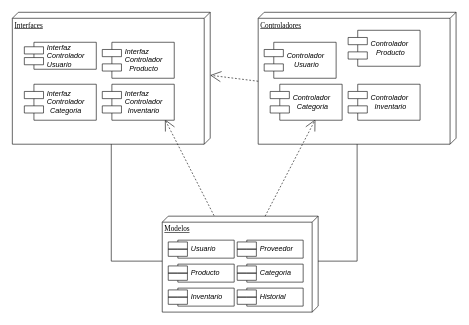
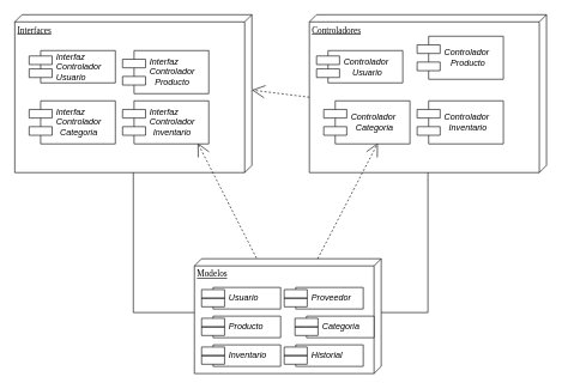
  <mxCell id="0" />
  <mxCell id="1" parent="0" />
  <mxCell id="2" value="Interfaces" style="verticalAlign=top;align=left;spacingTop=8;spacingLeft=2;spacingRight=12;shape=cube;size=10;direction=south;fontStyle=4;html=1;rounded=0;shadow=0;comic=0;labelBackgroundColor=none;strokeWidth=1;fontFamily=Verdana;fontSize=12" parent="1" vertex="1"><mxGeometry x="20" y="20" width="330" height="220" as="geometry" /></mxCell>
  <mxCell id="3" value="Controladores" style="verticalAlign=top;align=left;spacingTop=8;spacingLeft=2;spacingRight=12;shape=cube;size=10;direction=south;fontStyle=4;html=1;rounded=0;shadow=0;comic=0;labelBackgroundColor=none;strokeWidth=1;fontFamily=Verdana;fontSize=12" parent="1" vertex="1"><mxGeometry x="430" y="20" width="330" height="220" as="geometry" /></mxCell>
  <mxCell id="4" value="Modelos" style="verticalAlign=top;align=left;spacingTop=8;spacingLeft=2;spacingRight=12;shape=cube;size=10;direction=south;fontStyle=4;html=1;rounded=0;shadow=0;comic=0;labelBackgroundColor=none;strokeWidth=1;fontFamily=Verdana;fontSize=12" parent="1" vertex="1"><mxGeometry x="270" y="360" width="260" height="160" as="geometry" /></mxCell>
  <mxCell id="5" value="&lt;span style=&quot;font-family: Helvetica; font-style: italic; text-align: center;&quot;&gt;Interfaz&amp;nbsp;&lt;/span&gt;&lt;div&gt;&lt;span style=&quot;font-family: Helvetica; font-style: italic; text-align: center;&quot;&gt;Controlador&lt;/span&gt;&lt;div&gt;&lt;span style=&quot;font-family: Helvetica; font-style: italic; text-align: center;&quot;&gt;Usuario&lt;/span&gt;&lt;/div&gt;&lt;/div&gt;" style="shape=component;align=left;spacingLeft=36;rounded=0;shadow=0;comic=0;labelBackgroundColor=none;strokeWidth=1;fontFamily=Verdana;fontSize=12;html=1;" parent="1" vertex="1"><mxGeometry x="40" y="70" width="120" height="45" as="geometry" /></mxCell>
  <mxCell id="6" style="edgeStyle=none;rounded=0;html=1;dashed=1;labelBackgroundColor=none;startArrow=none;startFill=0;startSize=8;endArrow=open;endFill=0;endSize=16;fontFamily=Verdana;fontSize=12;exitX=-0.006;exitY=0.668;exitDx=0;exitDy=0;exitPerimeter=0;" parent="1" source="4" edge="1"><mxGeometry relative="1" as="geometry"><mxPoint x="384.4" y="410" as="sourcePoint" /><mxPoint x="274.614" y="198.872" as="targetPoint" /></mxGeometry></mxCell>
  <mxCell id="7" style="edgeStyle=none;rounded=0;html=1;dashed=1;labelBackgroundColor=none;startArrow=none;startFill=0;startSize=8;endArrow=open;endFill=0;endSize=16;fontFamily=Verdana;fontSize=12;" parent="1" source="4" edge="1"><mxGeometry relative="1" as="geometry"><mxPoint x="525.313" y="198.833" as="targetPoint" /></mxGeometry></mxCell>
  <mxCell id="8" style="edgeStyle=orthogonalEdgeStyle;rounded=0;html=1;labelBackgroundColor=none;startArrow=none;startFill=0;startSize=8;endArrow=none;endFill=0;endSize=16;fontFamily=Verdana;fontSize=12;" parent="1" source="4" target="3" edge="1"><mxGeometry relative="1" as="geometry"><Array as="points"><mxPoint x="595" y="435" /></Array></mxGeometry></mxCell>
  <mxCell id="9" style="edgeStyle=orthogonalEdgeStyle;rounded=0;html=1;labelBackgroundColor=none;startArrow=none;startFill=0;startSize=8;endArrow=none;endFill=0;endSize=16;fontFamily=Verdana;fontSize=12;" parent="1" source="4" target="2" edge="1"><mxGeometry relative="1" as="geometry"><Array as="points"><mxPoint x="185" y="435" /></Array></mxGeometry></mxCell>
  <mxCell id="10" value="&lt;span style=&quot;font-family: Helvetica; font-style: italic; text-align: center;&quot;&gt;Interfaz&amp;nbsp;&lt;/span&gt;&lt;div&gt;&lt;span style=&quot;font-family: Helvetica; font-style: italic; text-align: center;&quot;&gt;Controlador&lt;/span&gt;&lt;div style=&quot;text-align: center;&quot;&gt;&lt;font face=&quot;Helvetica&quot;&gt;&lt;i&gt;Producto&lt;/i&gt;&lt;/font&gt;&lt;/div&gt;&lt;/div&gt;" style="shape=component;align=left;spacingLeft=36;rounded=0;shadow=0;comic=0;labelBackgroundColor=none;strokeWidth=1;fontFamily=Verdana;fontSize=12;html=1;" vertex="1" parent="1"><mxGeometry x="170" y="70" width="120" height="60" as="geometry" /></mxCell>
  <mxCell id="11" value="&lt;span style=&quot;font-family: Helvetica; font-style: italic; text-align: center;&quot;&gt;Interfaz&amp;nbsp;&lt;/span&gt;&lt;div&gt;&lt;span style=&quot;font-family: Helvetica; font-style: italic; text-align: center;&quot;&gt;Controlador&lt;/span&gt;&lt;div style=&quot;text-align: center;&quot;&gt;&lt;font face=&quot;Helvetica&quot;&gt;&lt;i&gt;Categoria&lt;/i&gt;&lt;/font&gt;&lt;/div&gt;&lt;/div&gt;" style="shape=component;align=left;spacingLeft=36;rounded=0;shadow=0;comic=0;labelBackgroundColor=none;strokeWidth=1;fontFamily=Verdana;fontSize=12;html=1;" vertex="1" parent="1"><mxGeometry x="40" y="140" width="120" height="60" as="geometry" /></mxCell>
  <mxCell id="12" value="&lt;span style=&quot;font-family: Helvetica; font-style: italic; text-align: center;&quot;&gt;Interfaz&amp;nbsp;&lt;/span&gt;&lt;div&gt;&lt;span style=&quot;font-family: Helvetica; font-style: italic; text-align: center;&quot;&gt;Controlador&lt;/span&gt;&lt;div style=&quot;text-align: center;&quot;&gt;&lt;font face=&quot;Helvetica&quot;&gt;&lt;i&gt;Inventario&lt;/i&gt;&lt;/font&gt;&lt;/div&gt;&lt;/div&gt;" style="shape=component;align=left;spacingLeft=36;rounded=0;shadow=0;comic=0;labelBackgroundColor=none;strokeWidth=1;fontFamily=Verdana;fontSize=12;html=1;" vertex="1" parent="1"><mxGeometry x="170" y="140" width="120" height="60" as="geometry" /></mxCell>
- <mxCell id="13" value="&lt;div style=&quot;text-align: center;&quot;&gt;&lt;font face=&quot;Helvetica&quot;&gt;&lt;i&gt;Controlador&amp;nbsp;&lt;/i&gt;&lt;/font&gt;&lt;/div&gt;&lt;div style=&quot;text-align: center;&quot;&gt;&lt;font face=&quot;Helvetica&quot;&gt;&lt;i&gt;Usuario&lt;/i&gt;&lt;/font&gt;&lt;/div&gt;" style="shape=component;align=left;spacingLeft=36;rounded=0;shadow=0;comic=0;labelBackgroundColor=none;strokeWidth=1;fontFamily=Verdana;fontSize=12;html=1;" vertex="1" parent="1"><mxGeometry x="440" y="70" width="120" height="60" as="geometry" /></mxCell>
+ <mxCell id="13" value="&lt;div style=&quot;text-align: center;&quot;&gt;&lt;font face=&quot;Helvetica&quot;&gt;&lt;i&gt;Controlador&amp;nbsp;&lt;/i&gt;&lt;/font&gt;&lt;/div&gt;&lt;div style=&quot;text-align: center;&quot;&gt;&lt;font face=&quot;Helvetica&quot;&gt;&lt;i&gt;Usuario&lt;/i&gt;&lt;/font&gt;&lt;/div&gt;" style="shape=component;align=left;spacingLeft=36;rounded=0;shadow=0;comic=0;labelBackgroundColor=none;strokeWidth=1;fontFamily=Verdana;fontSize=12;html=1;" vertex="1" parent="1"><mxGeometry x="440" y="70" width="120" height="45" as="geometry" /></mxCell>
  <mxCell id="14" value="&lt;div style=&quot;text-align: center;&quot;&gt;&lt;font face=&quot;Helvetica&quot;&gt;&lt;i&gt;Controlador&amp;nbsp;&lt;/i&gt;&lt;/font&gt;&lt;/div&gt;&lt;div style=&quot;text-align: center;&quot;&gt;&lt;font face=&quot;Helvetica&quot;&gt;&lt;i&gt;Producto&lt;/i&gt;&lt;/font&gt;&lt;/div&gt;" style="shape=component;align=left;spacingLeft=36;rounded=0;shadow=0;comic=0;labelBackgroundColor=none;strokeWidth=1;fontFamily=Verdana;fontSize=12;html=1;" vertex="1" parent="1"><mxGeometry x="580" y="50" width="120" height="60" as="geometry" /></mxCell>
  <mxCell id="15" value="&lt;div style=&quot;text-align: center;&quot;&gt;&lt;font face=&quot;Helvetica&quot;&gt;&lt;i&gt;Controlador&amp;nbsp;&lt;/i&gt;&lt;/font&gt;&lt;/div&gt;&lt;div style=&quot;text-align: center;&quot;&gt;&lt;font face=&quot;Helvetica&quot;&gt;&lt;i&gt;Categoria&lt;/i&gt;&lt;/font&gt;&lt;/div&gt;" style="shape=component;align=left;spacingLeft=36;rounded=0;shadow=0;comic=0;labelBackgroundColor=none;strokeWidth=1;fontFamily=Verdana;fontSize=12;html=1;" vertex="1" parent="1"><mxGeometry x="450" y="140" width="120" height="60" as="geometry" /></mxCell>
  <mxCell id="16" value="&lt;div style=&quot;text-align: center;&quot;&gt;&lt;font face=&quot;Helvetica&quot;&gt;&lt;i&gt;Controlador&amp;nbsp;&lt;/i&gt;&lt;/font&gt;&lt;/div&gt;&lt;div style=&quot;text-align: center;&quot;&gt;&lt;font face=&quot;Helvetica&quot;&gt;&lt;i&gt;Inventario&lt;/i&gt;&lt;/font&gt;&lt;/div&gt;" style="shape=component;align=left;spacingLeft=36;rounded=0;shadow=0;comic=0;labelBackgroundColor=none;strokeWidth=1;fontFamily=Verdana;fontSize=12;html=1;" vertex="1" parent="1"><mxGeometry x="580" y="140" width="120" height="60" as="geometry" /></mxCell>
  <mxCell id="17" value="&lt;div style=&quot;text-align: center;&quot;&gt;&lt;span style=&quot;background-color: initial;&quot;&gt;&lt;font face=&quot;Helvetica&quot;&gt;&lt;i&gt;Usuario&lt;/i&gt;&lt;/font&gt;&lt;/span&gt;&lt;/div&gt;" style="shape=component;align=left;spacingLeft=36;rounded=0;shadow=0;comic=0;labelBackgroundColor=none;strokeWidth=1;fontFamily=Verdana;fontSize=12;html=1;" vertex="1" parent="1"><mxGeometry x="280" y="400" width="110" height="30" as="geometry" /></mxCell>
  <mxCell id="18" value="&lt;div style=&quot;text-align: center;&quot;&gt;&lt;font face=&quot;Helvetica&quot;&gt;&lt;i&gt;Proveedor&lt;/i&gt;&lt;/font&gt;&lt;/div&gt;" style="shape=component;align=left;spacingLeft=36;rounded=0;shadow=0;comic=0;labelBackgroundColor=none;strokeWidth=1;fontFamily=Verdana;fontSize=12;html=1;" vertex="1" parent="1"><mxGeometry x="395" y="400" width="110" height="30" as="geometry" /></mxCell>
  <mxCell id="19" value="&lt;div style=&quot;text-align: center;&quot;&gt;&lt;font face=&quot;Helvetica&quot;&gt;&lt;i&gt;Producto&lt;/i&gt;&lt;/font&gt;&lt;/div&gt;" style="shape=component;align=left;spacingLeft=36;rounded=0;shadow=0;comic=0;labelBackgroundColor=none;strokeWidth=1;fontFamily=Verdana;fontSize=12;html=1;" vertex="1" parent="1"><mxGeometry x="280" y="440" width="110" height="30" as="geometry" /></mxCell>
- <mxCell id="20" value="&lt;div style=&quot;text-align: center;&quot;&gt;&lt;font face=&quot;Helvetica&quot;&gt;&lt;i&gt;Categoria&lt;/i&gt;&lt;/font&gt;&lt;/div&gt;" style="shape=component;align=left;spacingLeft=36;rounded=0;shadow=0;comic=0;labelBackgroundColor=none;strokeWidth=1;fontFamily=Verdana;fontSize=12;html=1;" vertex="1" parent="1"><mxGeometry x="395" y="440" width="110" height="30" as="geometry" /></mxCell>
+ <mxCell id="20" value="&lt;div style=&quot;text-align: center;&quot;&gt;&lt;font face=&quot;Helvetica&quot;&gt;&lt;i&gt;Categoria&lt;/i&gt;&lt;/font&gt;&lt;/div&gt;" style="shape=component;align=left;spacingLeft=36;rounded=0;shadow=0;comic=0;labelBackgroundColor=none;strokeWidth=1;fontFamily=Verdana;fontSize=12;html=1;" vertex="1" parent="1"><mxGeometry x="410" y="440" width="110" height="30" as="geometry" /></mxCell>
  <mxCell id="21" value="&lt;div style=&quot;text-align: center;&quot;&gt;&lt;font face=&quot;Helvetica&quot;&gt;&lt;i&gt;Inventario&lt;/i&gt;&lt;/font&gt;&lt;/div&gt;" style="shape=component;align=left;spacingLeft=36;rounded=0;shadow=0;comic=0;labelBackgroundColor=none;strokeWidth=1;fontFamily=Verdana;fontSize=12;html=1;" vertex="1" parent="1"><mxGeometry x="280" y="480" width="110" height="30" as="geometry" /></mxCell>
  <mxCell id="22" value="&lt;div style=&quot;text-align: center;&quot;&gt;&lt;font face=&quot;Helvetica&quot;&gt;&lt;i&gt;Historial&lt;/i&gt;&lt;/font&gt;&lt;/div&gt;" style="shape=component;align=left;spacingLeft=36;rounded=0;shadow=0;comic=0;labelBackgroundColor=none;strokeWidth=1;fontFamily=Verdana;fontSize=12;html=1;" vertex="1" parent="1"><mxGeometry x="395" y="480" width="110" height="30" as="geometry" /></mxCell>
  <mxCell id="23" style="edgeStyle=none;rounded=0;html=1;dashed=1;labelBackgroundColor=none;startArrow=none;startFill=0;startSize=8;endArrow=open;endFill=0;endSize=16;fontFamily=Verdana;fontSize=12;entryX=0;entryY=0;entryDx=105;entryDy=0;entryPerimeter=0;exitX=0;exitY=0;exitDx=115;exitDy=330;exitPerimeter=0;" edge="1" parent="1" source="3" target="2"><mxGeometry relative="1" as="geometry"><mxPoint x="306.69" y="321.17" as="sourcePoint" /><mxPoint x="390.003" y="160.003" as="targetPoint" /></mxGeometry></mxCell>
